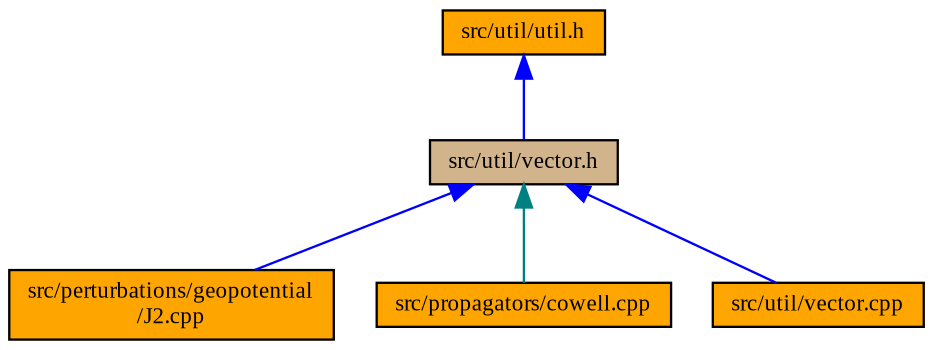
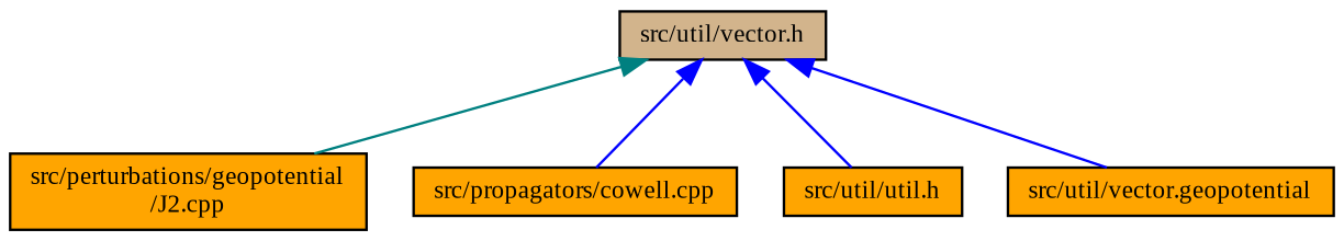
  digraph {
    fontname="Liberation Serif"
    node [color=black fillcolor=orange fontname="Liberation Serif" fontsize=10 shape=record style=filled]
    edge [color=teal dir=back fontname="Liberation Serif" fontsize=10 labelfontname=Helvetica labelfontsize=10 style=solid]
    n1 [fillcolor=tan fontcolor=black height=0.2 label="src/util/vector.h" width=0.4]
    n2 [height=0.2 label="src/perturbations/geopotential\l/J2.cpp" width=0.4]
    n3 [height=0.2 label="src/propagators/cowell.cpp" width=0.4]
    n4 [height=0.2 label="src/util/util.h" width=0.4]
-   n5 [height=0.2 label="src/util/vector.cpp" width=0.4]
-   n1 -> n2 [color=blue]
-   n1 -> n3
-   n4 -> n1 [color=blue]
+   n5 [height=0.2 label="src/util/vector.geopotential" width=0.4]
+   n1 -> n2
+   n1 -> n3 [color=blue]
+   n1 -> n4 [color=blue]
    n1 -> n5 [color=blue]
  }
